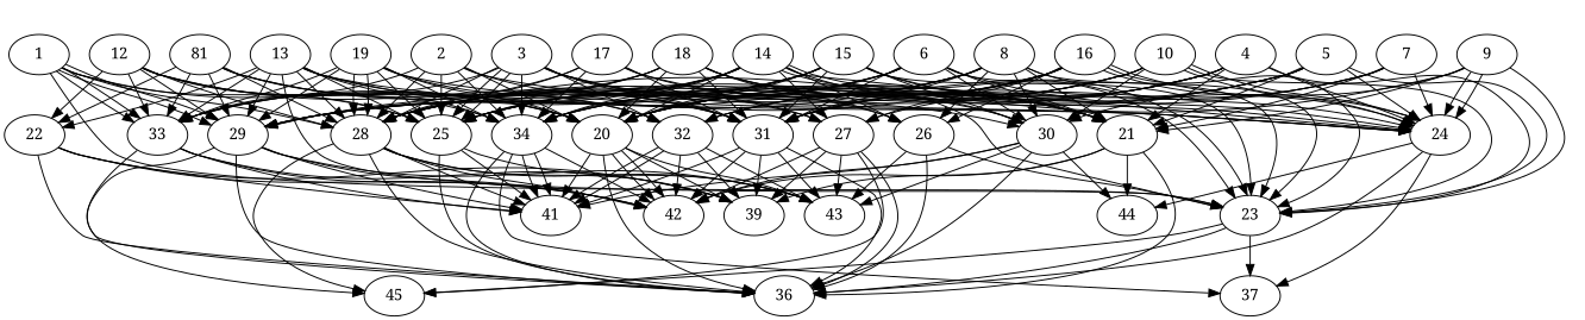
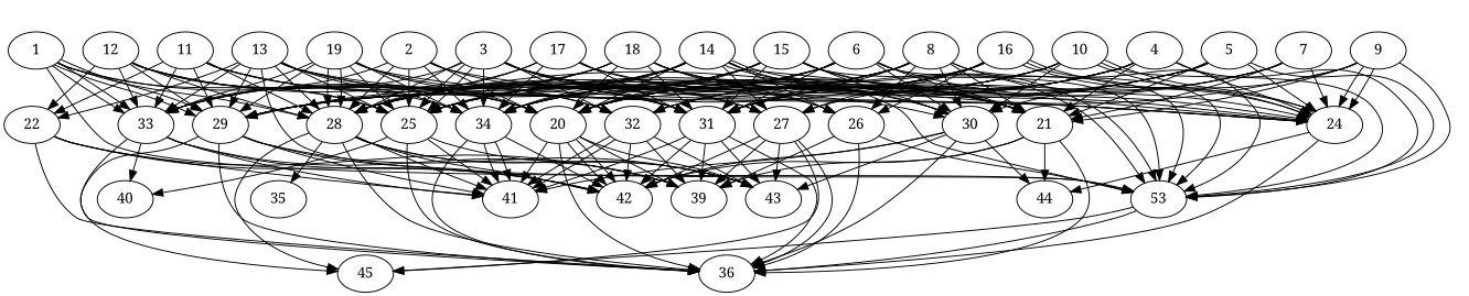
  digraph {
    fontname="Noto Serif"
    node [alpha=0.03 fontname="Noto Serif"]
    edge [fontname="Noto Serif"]
    1 [alpha=0.02 expect_size=38791168]
    20 [alpha=0.04 expect_size=28632064]
-   23 [alpha=0.02 expect_size=21465088]
+   23 [alpha=0.02 expect_size=21465088 label=53]
    25 [alpha=0.01 expect_size=11920384]
    28 [alpha=0.12 expect_size=20302848]
    29 [alpha=0.05 expect_size=49016832]
    33 [alpha=0.13 expect_size=15338496]
    36 [alpha=0.08 expect_size=6004736]
    39 [expect_size=41448448]
    41 [alpha=0.10 expect_size=23057408]
    42 [expect_size=52388864]
    43 [expect_size=8752128]
-   37 [alpha=0.07 expect_size=44715008]
    45 [expect_size=19890176]
+   40 [alpha=0.02 expect_size=5490688]
+   35 [alpha=0.06 expect_size=49767424]
    2 [alpha=0.19 expect_size=46149632]
    24 [alpha=0.13 expect_size=26953728]
    31 [alpha=0.12 expect_size=9842688]
    34 [alpha=0.11 expect_size=19769344]
    44 [alpha=0.11 expect_size=40211456]
    3 [expect_size=20046848]
    21 [expect_size=28420096]
    27 [alpha=0.06 expect_size=32249856]
    30 [alpha=0.07 expect_size=47438848]
    32 [alpha=0.02 expect_size=16964608]
    4 [alpha=0.10 expect_size=24754176]
    5 [alpha=0.12 expect_size=47470592]
    6 [alpha=0.09 expect_size=19919872]
    7 [alpha=0.11 expect_size=40321024]
    8 [alpha=0.14 expect_size=43756544]
    26 [alpha=0.16 expect_size=36291584]
    9 [alpha=0.08 expect_size=19934208]
    10 [alpha=0.20 expect_size=29565952]
-   11 [alpha=0.14 expect_size=10669056 label=81]
+   11 [alpha=0.14 expect_size=10669056]
    22 [alpha=0.19 expect_size=14712832]
    12 [expect_size=14880768]
    13 [alpha=0.02 expect_size=11749376]
    14 [alpha=0.14 expect_size=19923968]
    15 [alpha=0.10 expect_size=43441152]
    16 [alpha=0.18 expect_size=23757824]
    17 [alpha=0.15 expect_size=45544448]
    18 [alpha=0.12 expect_size=24070144]
    19 [alpha=0.19 expect_size=9358336]
    1 -> 20
    1 -> 23
    1 -> 25
    1 -> 28
    1 -> 29
    1 -> 29
    1 -> 33
    1 -> 33
    20 -> 36
    20 -> 39
    20 -> 41
    20 -> 42
    20 -> 42
    20 -> 43
    23 -> 36
-   23 -> 37
    23 -> 45
    25 -> 36
    25 -> 41
    25 -> 43
+   25 -> 40
    28 -> 36
    28 -> 39
    28 -> 41
    28 -> 42
    28 -> 43
    28 -> 45
+   28 -> 35
    29 -> 36
    29 -> 41
    29 -> 42
    29 -> 43
    29 -> 45
    33 -> 36
    33 -> 39
    33 -> 41
    33 -> 42
+   33 -> 40
    2 -> 20
    2 -> 25
    2 -> 28
    2 -> 33
    2 -> 24
    2 -> 31
    2 -> 34
    24 -> 36
-   24 -> 37
    24 -> 44
    31 -> 36
    31 -> 39
    31 -> 41
    31 -> 42
    31 -> 43
    34 -> 36
    34 -> 41
    34 -> 41
    34 -> 42
-   34 -> 37
    3 -> 25
    3 -> 25
    3 -> 28
    3 -> 33
    3 -> 31
    3 -> 34
    3 -> 21
    3 -> 27
    3 -> 30
    3 -> 32
    21 -> 36
    21 -> 39
    21 -> 42
    21 -> 44
    27 -> 36
    27 -> 39
    27 -> 42
    27 -> 43
    27 -> 45
    30 -> 36
    30 -> 41
    30 -> 42
    30 -> 43
    30 -> 44
    32 -> 39
    32 -> 41
    32 -> 41
    32 -> 42
    32 -> 43
    4 -> 20
    4 -> 23
    4 -> 25
    4 -> 24
    4 -> 31
    4 -> 34
    4 -> 21
    4 -> 32
    5 -> 20
    5 -> 23
    5 -> 25
    5 -> 24
    5 -> 31
    5 -> 34
    5 -> 21
    6 -> 20
    6 -> 23
    6 -> 25
    6 -> 28
    6 -> 29
    6 -> 24
    6 -> 31
    6 -> 21
    6 -> 30
    7 -> 20
    7 -> 24
    7 -> 31
    7 -> 21
    7 -> 27
    8 -> 20
    8 -> 23
    8 -> 25
    8 -> 28
    8 -> 29
    8 -> 24
    8 -> 31
    8 -> 21
    8 -> 30
    8 -> 26
    26 -> 23
    26 -> 36
-   26 -> 43
+   26 -> 39
    9 -> 23
    9 -> 28
    9 -> 24
    9 -> 24
    9 -> 21
    9 -> 30
    10 -> 23
    10 -> 25
    10 -> 28
    10 -> 24
    10 -> 24
    10 -> 34
    10 -> 30
    10 -> 32
    11 -> 20
    11 -> 28
    11 -> 29
    11 -> 33
    11 -> 31
    11 -> 27
    11 -> 22
    22 -> 36
    22 -> 39
    22 -> 41
    22 -> 42
    12 -> 20
    12 -> 25
    12 -> 28
    12 -> 29
    12 -> 33
    12 -> 31
    12 -> 34
    12 -> 22
    13 -> 23
    13 -> 25
    13 -> 28
    13 -> 29
    13 -> 33
    13 -> 24
    13 -> 34
    13 -> 21
    13 -> 32
    13 -> 22
    14 -> 20
    14 -> 23
    14 -> 23
    14 -> 25
    14 -> 28
    14 -> 29
    14 -> 33
    14 -> 24
    14 -> 34
    14 -> 27
    14 -> 30
    14 -> 26
    15 -> 20
    15 -> 23
    15 -> 25
    15 -> 28
    15 -> 29
    15 -> 24
    15 -> 31
    15 -> 34
    15 -> 21
    15 -> 30
    16 -> 20
    16 -> 23
    16 -> 28
    16 -> 29
    16 -> 24
    16 -> 24
    16 -> 31
    16 -> 27
    16 -> 32
    16 -> 26
    17 -> 28
    17 -> 29
    17 -> 31
    17 -> 34
    17 -> 21
    17 -> 26
    18 -> 20
    18 -> 23
    18 -> 28
    18 -> 29
    18 -> 33
    18 -> 31
    18 -> 21
    18 -> 30
    18 -> 26
    19 -> 20
    19 -> 25
    19 -> 28
    19 -> 28
    19 -> 29
    19 -> 33
    19 -> 24
    19 -> 34
    19 -> 32
  }
